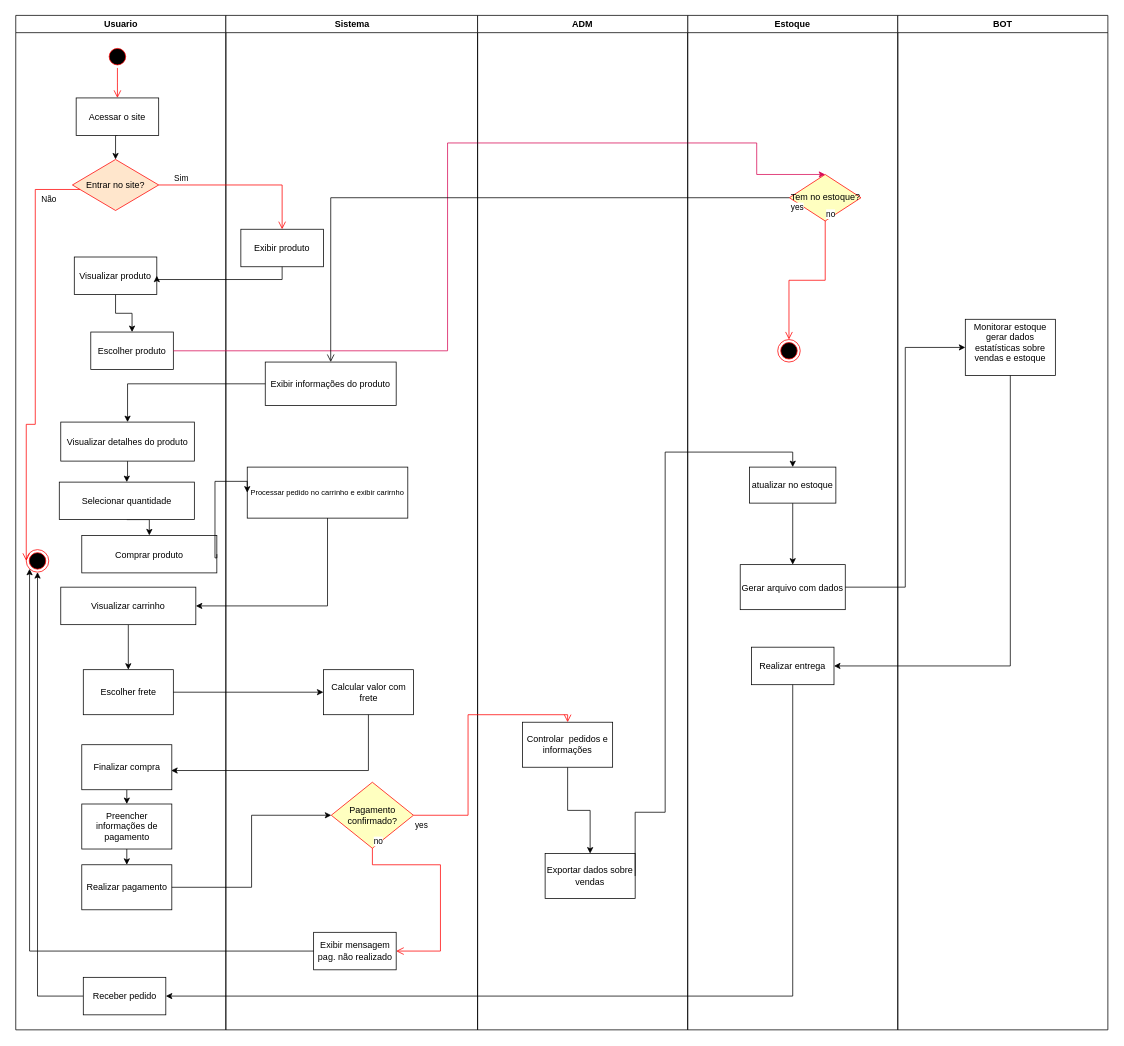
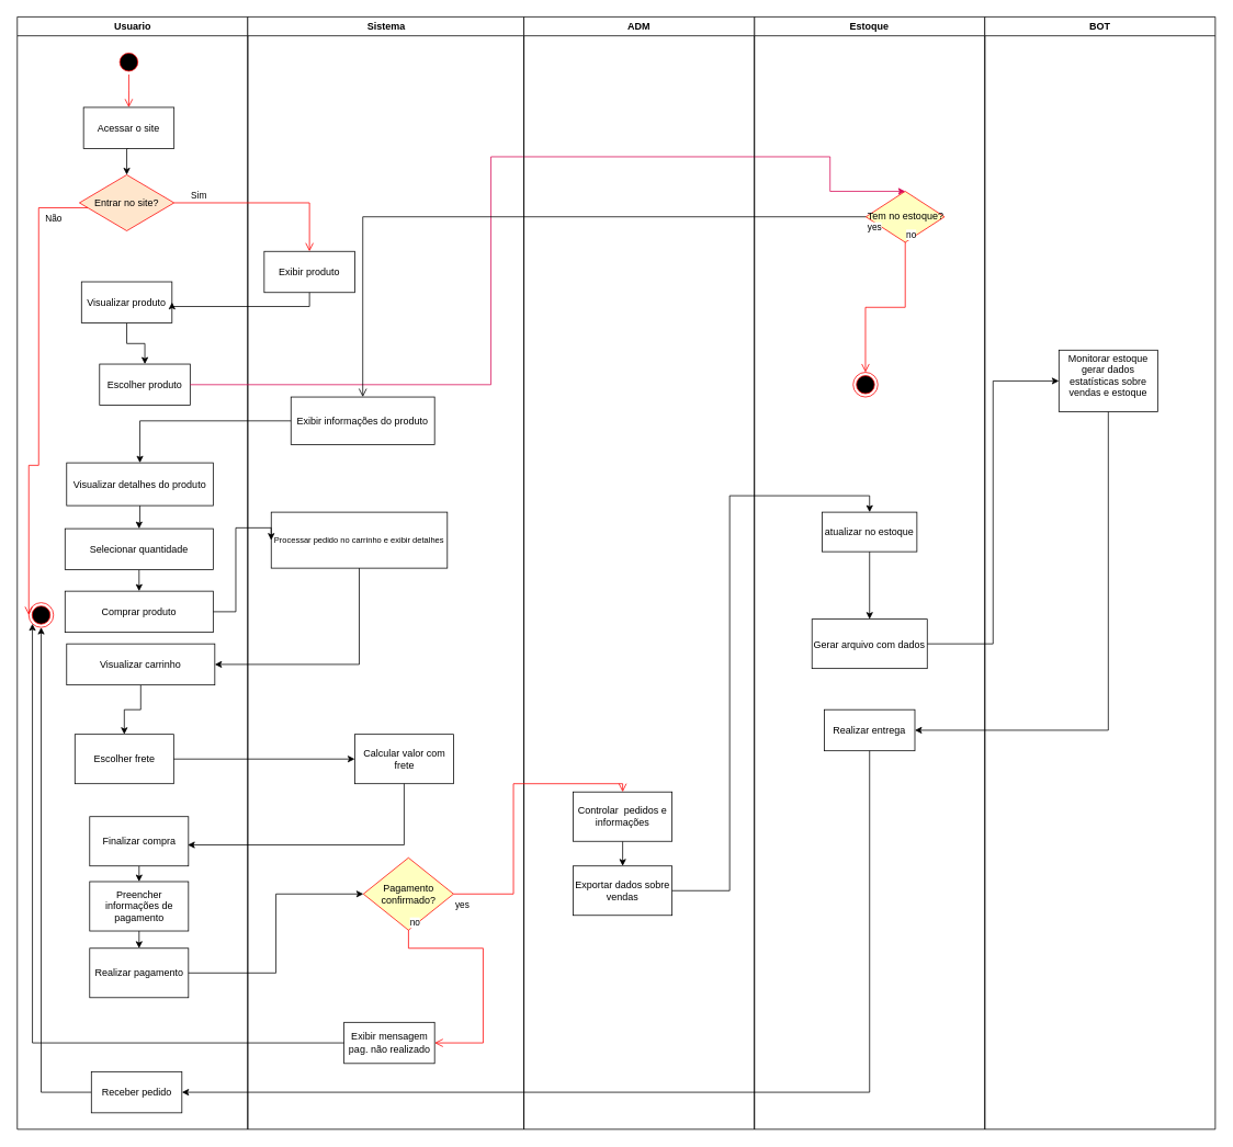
  <mxCell id="0" />
  <mxCell id="1" parent="0" />
  <mxCell id="2" value="Usuario" style="swimlane;whiteSpace=wrap" parent="1" vertex="1"><mxGeometry x="20.5" y="20" width="280" height="1352" as="geometry" /></mxCell>
  <mxCell id="3" value="" style="ellipse;shape=startState;fillColor=#000000;strokeColor=#ff0000;" parent="2" vertex="1"><mxGeometry x="120.5" y="40" width="30" height="30" as="geometry" /></mxCell>
  <mxCell id="4" value="" style="edgeStyle=elbowEdgeStyle;elbow=horizontal;verticalAlign=bottom;endArrow=open;endSize=8;strokeColor=#FF0000;endFill=1;rounded=0" parent="2" source="3" target="6" edge="1"><mxGeometry x="100" y="40" as="geometry"><mxPoint x="115" y="110" as="targetPoint" /></mxGeometry></mxCell>
  <mxCell id="5" style="edgeStyle=orthogonalEdgeStyle;rounded=0;orthogonalLoop=1;jettySize=auto;html=1;exitX=0.5;exitY=1;exitDx=0;exitDy=0;entryX=0.5;entryY=0;entryDx=0;entryDy=0;" edge="1" parent="2" source="6" target="9"><mxGeometry relative="1" as="geometry" /></mxCell>
  <mxCell id="6" value="Acessar o site" style="" parent="2" vertex="1"><mxGeometry x="80.5" y="110" width="110" height="50" as="geometry" /></mxCell>
  <mxCell id="7" style="edgeStyle=orthogonalEdgeStyle;rounded=0;orthogonalLoop=1;jettySize=auto;html=1;exitX=0.5;exitY=1;exitDx=0;exitDy=0;" parent="2" source="8" target="12" edge="1"><mxGeometry relative="1" as="geometry"><mxPoint x="133.5" y="412" as="targetPoint" /></mxGeometry></mxCell>
  <mxCell id="8" value="Visualizar produto" style="" parent="2" vertex="1"><mxGeometry x="78" y="322" width="110" height="50" as="geometry" /></mxCell>
  <mxCell id="9" value="&lt;font&gt;Entrar no site?&lt;/font&gt;" style="rhombus;whiteSpace=wrap;html=1;fontColor=#000000;fillColor=#ffe6cc;strokeColor=#ff0000;" parent="2" vertex="1"><mxGeometry x="75.5" y="192" width="115" height="68" as="geometry" /></mxCell>
  <mxCell id="10" value="Não" style="edgeStyle=orthogonalEdgeStyle;html=1;align=left;verticalAlign=top;endArrow=open;endSize=8;strokeColor=#ff0000;rounded=0;entryX=0;entryY=0.5;entryDx=0;entryDy=0;" parent="2" source="9" target="11" edge="1"><mxGeometry x="-0.808" relative="1" as="geometry"><mxPoint x="35.5" y="532" as="targetPoint" /><Array as="points"><mxPoint x="26" y="232" /><mxPoint x="26" y="545" /></Array><mxPoint x="1" as="offset" /></mxGeometry></mxCell>
  <mxCell id="11" value="" style="ellipse;html=1;shape=endState;fillColor=#000000;strokeColor=#ff0000;" parent="2" vertex="1"><mxGeometry x="14" y="712" width="30" height="30" as="geometry" /></mxCell>
  <mxCell id="12" value="Escolher produto" style="" parent="2" vertex="1"><mxGeometry x="100" y="422" width="110" height="50" as="geometry" /></mxCell>
  <mxCell id="13" style="edgeStyle=orthogonalEdgeStyle;rounded=0;orthogonalLoop=1;jettySize=auto;html=1;exitX=0.5;exitY=1;exitDx=0;exitDy=0;" parent="2" source="14" target="16" edge="1"><mxGeometry relative="1" as="geometry" /></mxCell>
  <mxCell id="14" value="Visualizar detalhes do produto" style="" parent="2" vertex="1"><mxGeometry x="60" y="542" width="178" height="52" as="geometry" /></mxCell>
  <mxCell id="15" style="edgeStyle=orthogonalEdgeStyle;rounded=0;orthogonalLoop=1;jettySize=auto;html=1;exitX=0.5;exitY=1;exitDx=0;exitDy=0;entryX=0.5;entryY=0;entryDx=0;entryDy=0;" parent="2" source="16" target="17" edge="1"><mxGeometry relative="1" as="geometry" /></mxCell>
  <mxCell id="16" value="Selecionar quantidade" style="" parent="2" vertex="1"><mxGeometry x="58" y="622" width="180" height="50" as="geometry" /></mxCell>
- <mxCell id="17" value="Comprar produto" style="" parent="2" vertex="1"><mxGeometry x="88" y="693" width="180" height="50" as="geometry" /></mxCell>
+ <mxCell id="17" value="Comprar produto" style="" parent="2" vertex="1"><mxGeometry x="58" y="698" width="180" height="50" as="geometry" /></mxCell>
  <mxCell id="18" style="edgeStyle=orthogonalEdgeStyle;rounded=0;orthogonalLoop=1;jettySize=auto;html=1;exitX=0.5;exitY=1;exitDx=0;exitDy=0;" edge="1" parent="2" source="19" target="20"><mxGeometry relative="1" as="geometry" /></mxCell>
  <mxCell id="19" value="Visualizar carrinho" style="" parent="2" vertex="1"><mxGeometry x="60" y="762" width="180" height="50" as="geometry" /></mxCell>
- <mxCell id="20" value="Escolher frete" style="whiteSpace=wrap;html=1;" parent="2" vertex="1"><mxGeometry x="90" y="872" width="120" height="60" as="geometry" /></mxCell>
+ <mxCell id="20" value="Escolher frete" style="whiteSpace=wrap;html=1;" parent="2" vertex="1"><mxGeometry x="70" y="872" width="120" height="60" as="geometry" /></mxCell>
  <mxCell id="21" style="edgeStyle=orthogonalEdgeStyle;rounded=0;orthogonalLoop=1;jettySize=auto;html=1;exitX=0.5;exitY=1;exitDx=0;exitDy=0;entryX=0.5;entryY=0;entryDx=0;entryDy=0;" parent="2" source="22" target="24" edge="1"><mxGeometry relative="1" as="geometry" /></mxCell>
  <mxCell id="22" value="Finalizar compra" style="whiteSpace=wrap;html=1;" parent="2" vertex="1"><mxGeometry x="88" y="972" width="120" height="60" as="geometry" /></mxCell>
  <mxCell id="23" style="edgeStyle=orthogonalEdgeStyle;rounded=0;orthogonalLoop=1;jettySize=auto;html=1;exitX=0.5;exitY=1;exitDx=0;exitDy=0;entryX=0.5;entryY=0;entryDx=0;entryDy=0;" parent="2" source="24" target="25" edge="1"><mxGeometry relative="1" as="geometry" /></mxCell>
  <mxCell id="24" value="Preencher informações de pagamento" style="whiteSpace=wrap;html=1;" parent="2" vertex="1"><mxGeometry x="88" y="1051" width="120" height="60" as="geometry" /></mxCell>
  <mxCell id="25" value="Realizar pagamento" style="whiteSpace=wrap;html=1;" parent="2" vertex="1"><mxGeometry x="88" y="1132" width="120" height="60" as="geometry" /></mxCell>
  <mxCell id="26" style="edgeStyle=orthogonalEdgeStyle;rounded=0;orthogonalLoop=1;jettySize=auto;html=1;exitX=0;exitY=0.5;exitDx=0;exitDy=0;entryX=0.5;entryY=1;entryDx=0;entryDy=0;" parent="2" source="27" target="11" edge="1"><mxGeometry relative="1" as="geometry" /></mxCell>
  <mxCell id="27" value="Receber pedido" style="html=1;whiteSpace=wrap;" parent="2" vertex="1"><mxGeometry x="90" y="1282" width="110" height="50" as="geometry" /></mxCell>
  <mxCell id="28" value="Sistema" style="swimlane;whiteSpace=wrap" parent="1" vertex="1"><mxGeometry x="300.5" y="20" width="335.5" height="1352" as="geometry" /></mxCell>
  <mxCell id="29" value="Exibir produto" style="" parent="28" vertex="1"><mxGeometry x="20" y="285" width="110" height="50" as="geometry" /></mxCell>
  <mxCell id="30" value="Exibir informações do produto" style="" parent="28" vertex="1"><mxGeometry x="52.5" y="462" width="174.5" height="58" as="geometry" /></mxCell>
- <mxCell id="31" value="Processar pedido no carrinho e exibir carirnho" style="fontSize=10;" parent="28" vertex="1"><mxGeometry x="28.5" y="602" width="214" height="68" as="geometry" /></mxCell>
+ <mxCell id="31" value="Processar pedido no carrinho e exibir detalhes" style="fontSize=10;" parent="28" vertex="1"><mxGeometry x="28.5" y="602" width="214" height="68" as="geometry" /></mxCell>
  <mxCell id="32" value="Calcular valor com frete" style="whiteSpace=wrap;html=1;" parent="28" vertex="1"><mxGeometry x="130" y="872" width="120" height="60" as="geometry" /></mxCell>
  <mxCell id="33" value="Pagamento confirmado?" style="rhombus;whiteSpace=wrap;html=1;fontColor=#000000;fillColor=#ffffc0;strokeColor=#ff0000;" vertex="1" parent="28"><mxGeometry x="140.5" y="1022" width="109.5" height="88" as="geometry" /></mxCell>
  <mxCell id="34" value="no" style="edgeStyle=orthogonalEdgeStyle;html=1;align=left;verticalAlign=bottom;endArrow=open;endSize=8;strokeColor=#ff0000;rounded=0;entryX=1;entryY=0.5;entryDx=0;entryDy=0;" edge="1" source="33" parent="28" target="35"><mxGeometry x="-1" relative="1" as="geometry"><mxPoint x="105.5" y="1192" as="targetPoint" /><Array as="points"><mxPoint x="195" y="1132" /><mxPoint x="286" y="1132" /><mxPoint x="286" y="1247" /></Array></mxGeometry></mxCell>
  <mxCell id="35" value="&lt;div&gt;Exibir mensagem &lt;br&gt;&lt;/div&gt;&lt;div&gt;pag. não realizado&lt;br&gt;&lt;/div&gt;" style="html=1;whiteSpace=wrap;" vertex="1" parent="28"><mxGeometry x="117" y="1222" width="110" height="50" as="geometry" /></mxCell>
  <mxCell id="36" value="Estoque" style="swimlane;whiteSpace=wrap" parent="1" vertex="1"><mxGeometry x="916" y="20" width="280" height="1352" as="geometry" /></mxCell>
  <mxCell id="37" value="" style="ellipse;shape=endState;fillColor=#000000;strokeColor=#ff0000" parent="36" vertex="1"><mxGeometry x="120" y="432" width="30" height="30" as="geometry" /></mxCell>
  <mxCell id="38" value="Tem no estoque?" style="rhombus;whiteSpace=wrap;html=1;fontColor=#000000;fillColor=#ffffc0;strokeColor=#ff0000;" parent="36" vertex="1"><mxGeometry x="135.5" y="212" width="95.5" height="62" as="geometry" /></mxCell>
  <mxCell id="39" value="no" style="edgeStyle=orthogonalEdgeStyle;html=1;align=left;verticalAlign=bottom;endArrow=open;endSize=8;strokeColor=#ff0000;rounded=0;entryX=0.5;entryY=0;entryDx=0;entryDy=0;" parent="36" source="38" target="37" edge="1"><mxGeometry x="-1" relative="1" as="geometry"><mxPoint x="265.5" y="192" as="targetPoint" /></mxGeometry></mxCell>
  <mxCell id="40" style="edgeStyle=orthogonalEdgeStyle;rounded=0;orthogonalLoop=1;jettySize=auto;html=1;exitX=0.5;exitY=1;exitDx=0;exitDy=0;entryX=0.5;entryY=0;entryDx=0;entryDy=0;" parent="36" source="41" target="42" edge="1"><mxGeometry relative="1" as="geometry" /></mxCell>
  <mxCell id="41" value="atualizar no estoque" style="" parent="36" vertex="1"><mxGeometry x="82.5" y="602" width="115" height="48" as="geometry" /></mxCell>
  <mxCell id="42" value="Gerar arquivo com dados" style="" parent="36" vertex="1"><mxGeometry x="70" y="732" width="140" height="60" as="geometry" /></mxCell>
  <mxCell id="43" value="Realizar entrega" style="html=1;whiteSpace=wrap;" parent="36" vertex="1"><mxGeometry x="85" y="842" width="110" height="50" as="geometry" /></mxCell>
  <mxCell id="44" value="Sim" style="edgeStyle=orthogonalEdgeStyle;html=1;align=left;verticalAlign=bottom;endArrow=open;endSize=8;strokeColor=#ff0000;rounded=0;" parent="1" source="9" target="29" edge="1"><mxGeometry x="-0.833" relative="1" as="geometry"><mxPoint x="371" y="302" as="targetPoint" /><mxPoint as="offset" /></mxGeometry></mxCell>
  <mxCell id="45" style="edgeStyle=orthogonalEdgeStyle;rounded=0;orthogonalLoop=1;jettySize=auto;html=1;exitX=0.5;exitY=1;exitDx=0;exitDy=0;entryX=1;entryY=0.5;entryDx=0;entryDy=0;" parent="1" source="29" target="8" edge="1"><mxGeometry relative="1" as="geometry"><Array as="points"><mxPoint x="376" y="372" /><mxPoint x="209" y="372" /></Array></mxGeometry></mxCell>
  <mxCell id="46" value="BOT" style="swimlane;whiteSpace=wrap" parent="1" vertex="1"><mxGeometry x="1196" y="20" width="280" height="1352" as="geometry" /></mxCell>
  <mxCell id="47" value="Monitorar estoque &#10;gerar dados&#10;estatísticas sobre&#10;vendas e estoque &#10;" style="" parent="46" vertex="1"><mxGeometry x="90" y="405" width="120" height="75" as="geometry" /></mxCell>
  <mxCell id="48" style="edgeStyle=orthogonalEdgeStyle;rounded=0;orthogonalLoop=1;jettySize=auto;html=1;exitX=1;exitY=0.5;exitDx=0;exitDy=0;entryX=0.5;entryY=0;entryDx=0;entryDy=0;fillColor=#ffe6cc;strokeColor=#D70954;" parent="1" source="12" target="38" edge="1"><mxGeometry relative="1" as="geometry"><Array as="points"><mxPoint x="596" y="467" /><mxPoint x="596" y="190" /><mxPoint x="1008" y="190" /></Array></mxGeometry></mxCell>
  <mxCell id="49" style="edgeStyle=orthogonalEdgeStyle;rounded=0;orthogonalLoop=1;jettySize=auto;html=1;exitX=0;exitY=0.5;exitDx=0;exitDy=0;entryX=0.5;entryY=0;entryDx=0;entryDy=0;" parent="1" source="30" target="14" edge="1"><mxGeometry relative="1" as="geometry" /></mxCell>
  <mxCell id="50" style="edgeStyle=orthogonalEdgeStyle;rounded=0;orthogonalLoop=1;jettySize=auto;html=1;exitX=1;exitY=0.5;exitDx=0;exitDy=0;entryX=0;entryY=0.5;entryDx=0;entryDy=0;" parent="1" source="17" target="31" edge="1"><mxGeometry relative="1" as="geometry"><Array as="points"><mxPoint x="286" y="743" /><mxPoint x="286" y="641" /></Array></mxGeometry></mxCell>
  <mxCell id="51" value="ADM" style="swimlane;whiteSpace=wrap" parent="1" vertex="1"><mxGeometry x="636" y="20" width="280" height="1352" as="geometry" /></mxCell>
  <mxCell id="52" style="edgeStyle=orthogonalEdgeStyle;rounded=0;orthogonalLoop=1;jettySize=auto;html=1;exitX=0.5;exitY=1;exitDx=0;exitDy=0;entryX=0.5;entryY=0;entryDx=0;entryDy=0;" parent="51" source="53" target="54" edge="1"><mxGeometry relative="1" as="geometry" /></mxCell>
  <mxCell id="53" value="Controlar&amp;nbsp; pedidos e informações" style="whiteSpace=wrap;html=1;" parent="51" vertex="1"><mxGeometry x="60" y="942" width="120" height="60" as="geometry" /></mxCell>
- <mxCell id="54" value="Exportar dados sobre vendas" style="whiteSpace=wrap;html=1;" parent="51" vertex="1"><mxGeometry x="90" y="1117" width="120" height="60" as="geometry" /></mxCell>
+ <mxCell id="54" value="Exportar dados sobre vendas" style="whiteSpace=wrap;html=1;" parent="51" vertex="1"><mxGeometry x="60" y="1032" width="120" height="60" as="geometry" /></mxCell>
  <mxCell id="55" value="yes" style="edgeStyle=orthogonalEdgeStyle;html=1;align=left;verticalAlign=top;endArrow=open;endSize=8;strokeColor=#000000;rounded=0;entryX=0.5;entryY=0;entryDx=0;entryDy=0;exitX=0;exitY=0.5;exitDx=0;exitDy=0;" parent="1" source="38" target="30" edge="1"><mxGeometry x="-1" relative="1" as="geometry"><mxPoint x="441" y="490.5" as="targetPoint" /><mxPoint x="966" y="242" as="sourcePoint" /></mxGeometry></mxCell>
  <mxCell id="56" style="edgeStyle=orthogonalEdgeStyle;rounded=0;orthogonalLoop=1;jettySize=auto;html=1;exitX=0.5;exitY=1;exitDx=0;exitDy=0;entryX=1;entryY=0.5;entryDx=0;entryDy=0;" parent="1" source="31" target="19" edge="1"><mxGeometry relative="1" as="geometry" /></mxCell>
  <mxCell id="57" style="edgeStyle=orthogonalEdgeStyle;rounded=0;orthogonalLoop=1;jettySize=auto;html=1;exitX=1;exitY=0.5;exitDx=0;exitDy=0;entryX=0;entryY=0.5;entryDx=0;entryDy=0;" parent="1" source="20" target="32" edge="1"><mxGeometry relative="1" as="geometry" /></mxCell>
  <mxCell id="58" style="edgeStyle=orthogonalEdgeStyle;rounded=0;orthogonalLoop=1;jettySize=auto;html=1;exitX=0.5;exitY=1;exitDx=0;exitDy=0;entryX=0.993;entryY=0.573;entryDx=0;entryDy=0;entryPerimeter=0;" parent="1" source="32" target="22" edge="1"><mxGeometry relative="1" as="geometry" /></mxCell>
  <mxCell id="59" style="edgeStyle=orthogonalEdgeStyle;rounded=0;orthogonalLoop=1;jettySize=auto;html=1;exitX=1;exitY=0.5;exitDx=0;exitDy=0;entryX=0;entryY=0.5;entryDx=0;entryDy=0;" parent="1" source="25" target="33" edge="1"><mxGeometry relative="1" as="geometry"><mxPoint x="306" y="1172" as="targetPoint" /></mxGeometry></mxCell>
  <mxCell id="60" style="edgeStyle=orthogonalEdgeStyle;rounded=0;orthogonalLoop=1;jettySize=auto;html=1;exitX=1;exitY=0.5;exitDx=0;exitDy=0;entryX=0.5;entryY=0;entryDx=0;entryDy=0;" parent="1" source="54" target="41" edge="1"><mxGeometry relative="1" as="geometry"><Array as="points"><mxPoint x="886" y="1082" /><mxPoint x="886" y="602" /><mxPoint x="1056" y="602" /></Array></mxGeometry></mxCell>
  <mxCell id="61" style="edgeStyle=orthogonalEdgeStyle;rounded=0;orthogonalLoop=1;jettySize=auto;html=1;exitX=1;exitY=0.5;exitDx=0;exitDy=0;entryX=0;entryY=0.5;entryDx=0;entryDy=0;" parent="1" source="42" target="47" edge="1"><mxGeometry relative="1" as="geometry" /></mxCell>
  <mxCell id="62" style="edgeStyle=orthogonalEdgeStyle;rounded=0;orthogonalLoop=1;jettySize=auto;html=1;exitX=0.5;exitY=1;exitDx=0;exitDy=0;entryX=1;entryY=0.5;entryDx=0;entryDy=0;" parent="1" source="47" target="43" edge="1"><mxGeometry relative="1" as="geometry"><mxPoint x="1346" y="540" as="targetPoint" /></mxGeometry></mxCell>
  <mxCell id="63" style="edgeStyle=orthogonalEdgeStyle;rounded=0;orthogonalLoop=1;jettySize=auto;html=1;exitX=0.5;exitY=1;exitDx=0;exitDy=0;entryX=1;entryY=0.5;entryDx=0;entryDy=0;" parent="1" source="43" target="27" edge="1"><mxGeometry relative="1" as="geometry"><mxPoint x="1056.474" y="942" as="targetPoint" /></mxGeometry></mxCell>
  <mxCell id="64" value="yes" style="edgeStyle=orthogonalEdgeStyle;html=1;align=left;verticalAlign=top;endArrow=open;endSize=8;strokeColor=#ff0000;rounded=0;entryX=0.5;entryY=0;entryDx=0;entryDy=0;" edge="1" source="33" parent="1" target="53"><mxGeometry x="-1" relative="1" as="geometry"><mxPoint x="576" y="1182" as="targetPoint" /></mxGeometry></mxCell>
  <mxCell id="65" style="edgeStyle=orthogonalEdgeStyle;rounded=0;orthogonalLoop=1;jettySize=auto;html=1;exitX=0;exitY=0.5;exitDx=0;exitDy=0;entryX=0;entryY=1;entryDx=0;entryDy=0;" edge="1" parent="1" source="35" target="11"><mxGeometry relative="1" as="geometry" /></mxCell>
